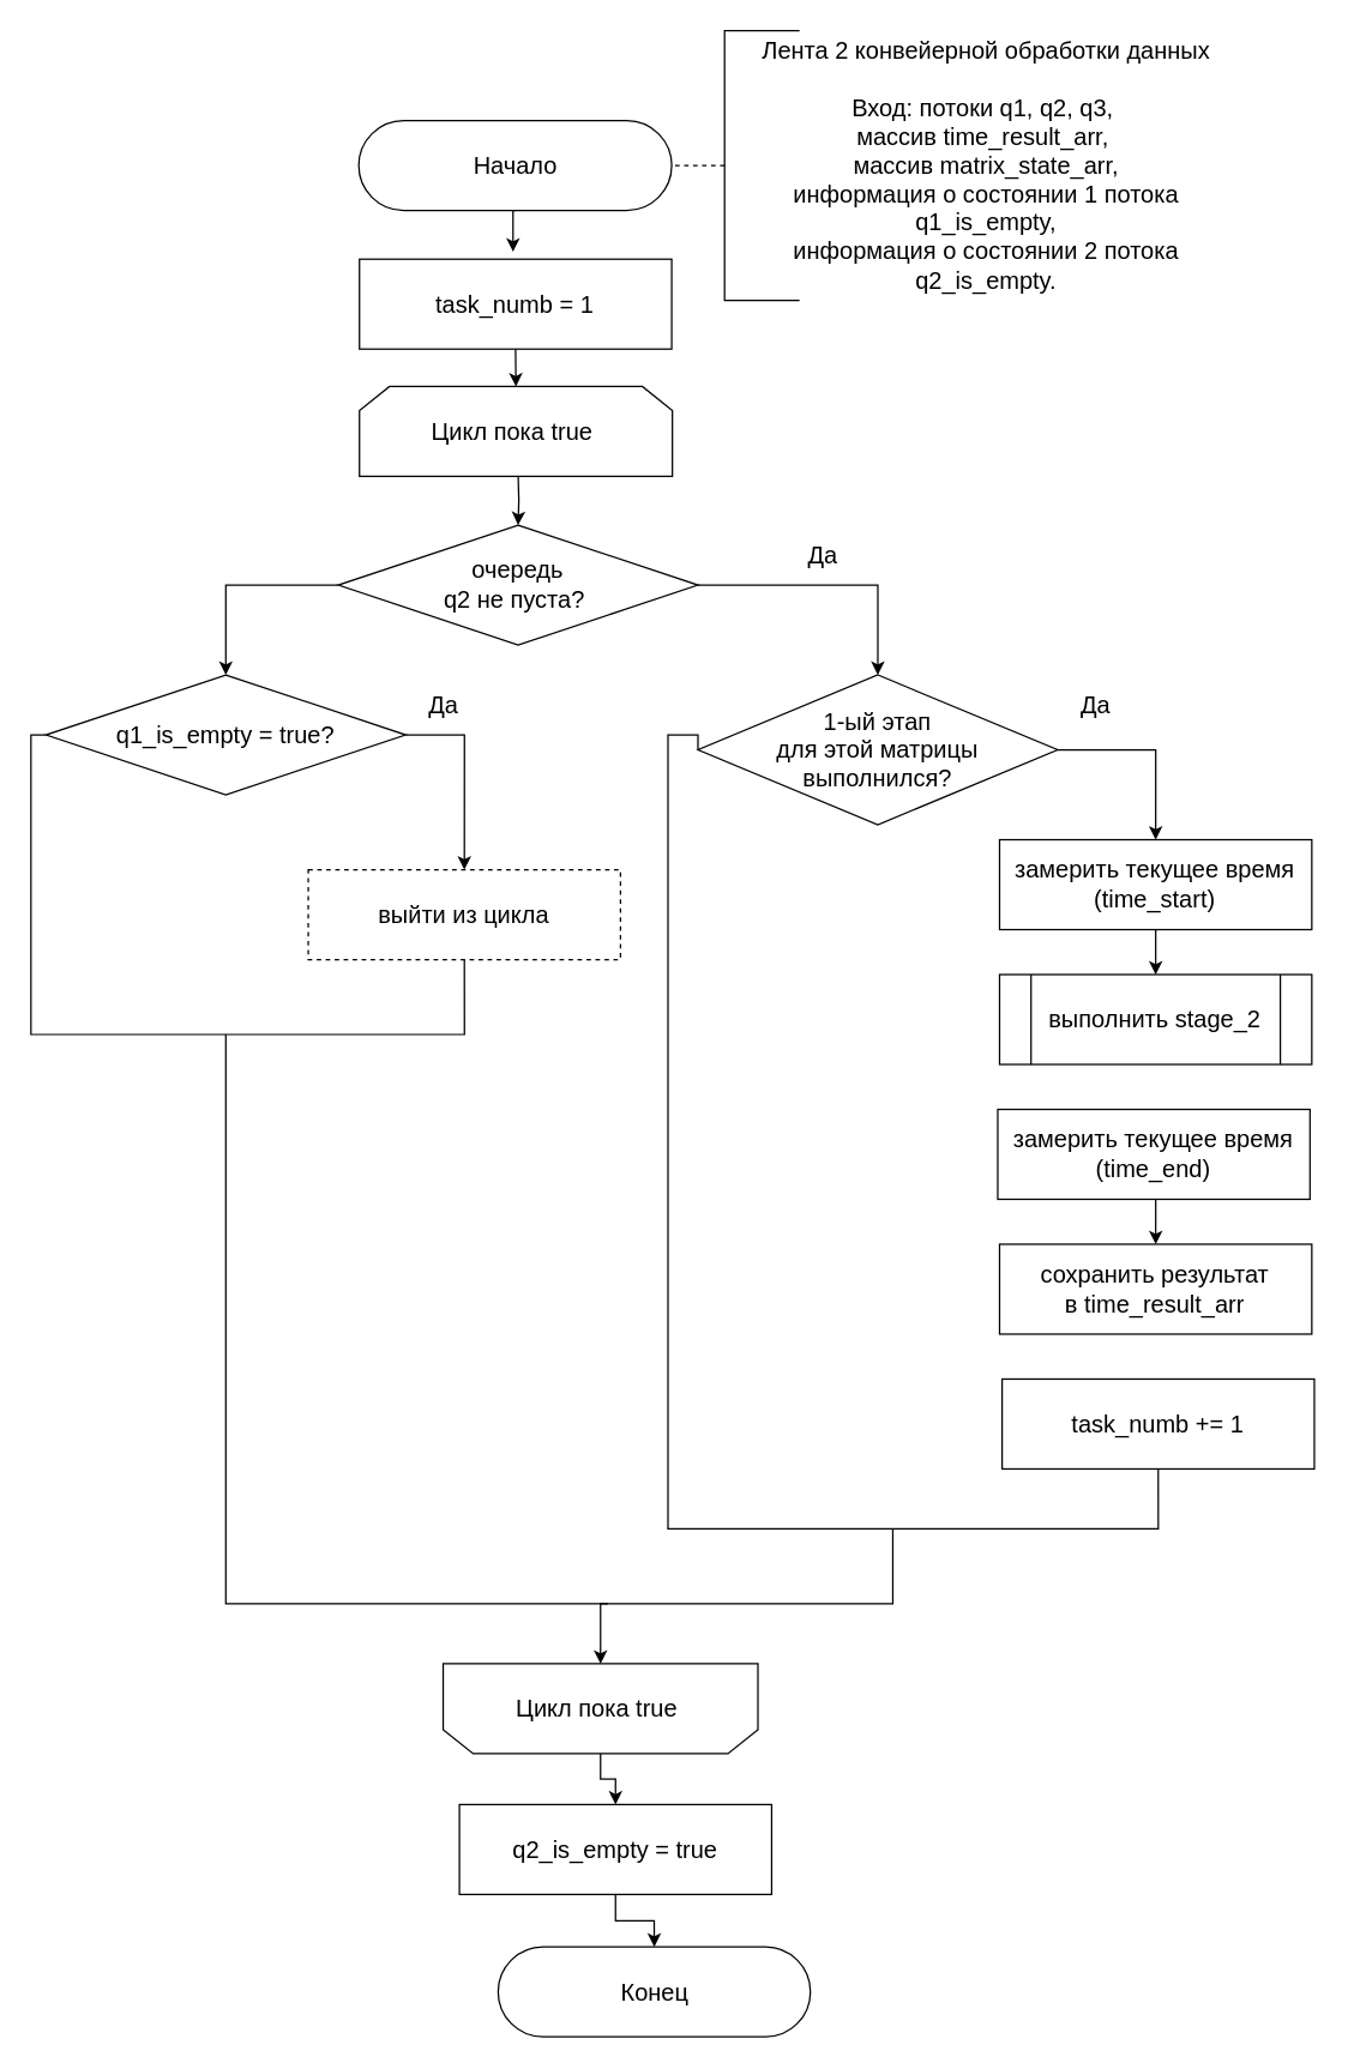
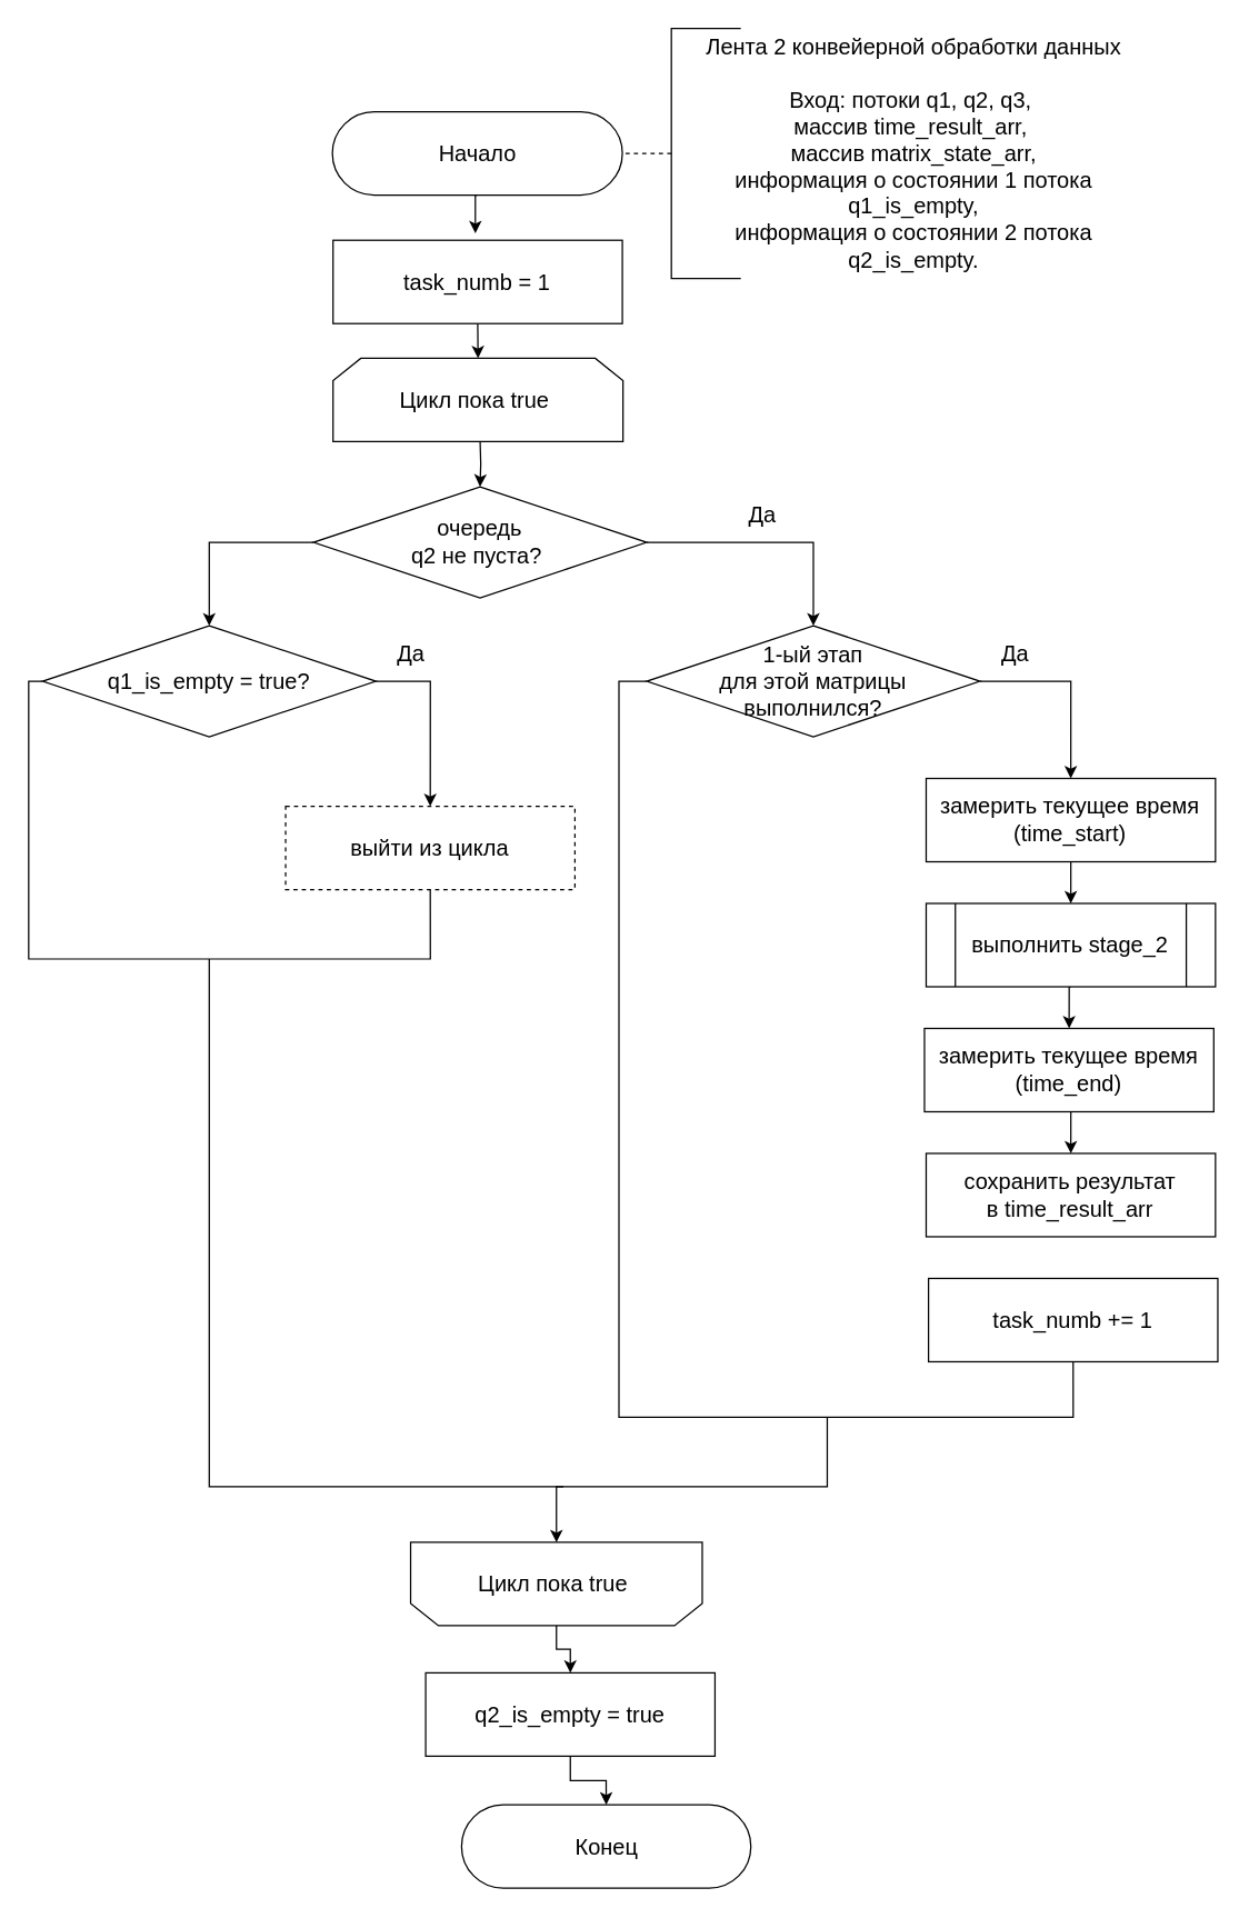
  <mxCell id="0" />
  <mxCell id="1" parent="0" />
  <mxCell id="2" style="edgeStyle=orthogonalEdgeStyle;rounded=0;orthogonalLoop=1;jettySize=auto;html=1;exitX=0.5;exitY=0.5;exitDx=0;exitDy=30;exitPerimeter=0;entryX=0.5;entryY=0;entryDx=0;entryDy=0;fontSize=16;" edge="1" parent="1" source="3"><mxGeometry relative="1" as="geometry"><mxPoint x="341.625" y="167.5" as="targetPoint" /></mxGeometry></mxCell>
  <mxCell id="3" value="&lt;font style=&quot;font-size: 16px&quot;&gt;Начало&lt;/font&gt;" style="html=1;dashed=0;whitespace=wrap;shape=mxgraph.dfd.start" vertex="1" parent="1"><mxGeometry x="238.69" y="80" width="208.78" height="60" as="geometry" /></mxCell>
  <mxCell id="4" style="edgeStyle=orthogonalEdgeStyle;rounded=0;orthogonalLoop=1;jettySize=auto;html=1;exitX=0;exitY=0.5;exitDx=0;exitDy=0;exitPerimeter=0;entryX=1;entryY=0.5;entryDx=0;entryDy=0;entryPerimeter=0;dashed=1;endArrow=none;endFill=0;" edge="1" parent="1" source="5" target="3"><mxGeometry relative="1" as="geometry" /></mxCell>
  <mxCell id="5" value="" style="strokeWidth=1;html=1;shape=mxgraph.flowchart.annotation_1;align=left;pointerEvents=1;" vertex="1" parent="1"><mxGeometry x="482.75" y="20" width="50" height="180" as="geometry" /></mxCell>
  <mxCell id="6" value="&lt;div&gt;&lt;span style=&quot;font-size: 16px&quot;&gt;Лента 2 конвейерной обработки данных&lt;/span&gt;&lt;/div&gt;&lt;div&gt;&lt;span style=&quot;font-size: 16px&quot;&gt;&lt;br&gt;&lt;/span&gt;&lt;/div&gt;&lt;font&gt;&lt;div&gt;&lt;font size=&quot;3&quot;&gt;Вход: потоки q1, q2, q3,&amp;nbsp;&lt;/font&gt;&lt;/div&gt;&lt;div&gt;&lt;span style=&quot;font-size: medium&quot;&gt;массив time_result_arr,&amp;nbsp;&lt;/span&gt;&lt;font size=&quot;3&quot;&gt;&lt;br&gt;&lt;/font&gt;&lt;/div&gt;&lt;span style=&quot;font-size: medium&quot;&gt;массив matrix_state_arr,&lt;br&gt;информация о состоянии 1 потока&lt;br&gt;q1_is_empty,&lt;br&gt;&lt;/span&gt;&lt;span style=&quot;font-size: medium&quot;&gt;информация о состоянии 2 потока&lt;/span&gt;&lt;br style=&quot;font-size: medium&quot;&gt;&lt;span style=&quot;font-size: medium&quot;&gt;q2_is_empty&lt;/span&gt;&lt;span style=&quot;font-size: medium&quot;&gt;.&lt;br&gt;&lt;/span&gt;&lt;/font&gt;" style="text;html=1;align=center;verticalAlign=middle;resizable=0;points=[];autosize=1;strokeColor=none;fillColor=none;" vertex="1" parent="1"><mxGeometry x="497.47" y="40" width="320" height="140" as="geometry" /></mxCell>
  <mxCell id="7" style="edgeStyle=none;html=1;exitX=0.5;exitY=1;exitDx=0;exitDy=0;entryX=0.5;entryY=0;entryDx=0;entryDy=0;" edge="1" parent="1" source="8" target="10"><mxGeometry relative="1" as="geometry" /></mxCell>
  <mxCell id="8" value="&lt;font style=&quot;font-size: 16px&quot;&gt;task_numb = 1&lt;br&gt;&lt;/font&gt;" style="rounded=0;whiteSpace=wrap;html=1;shadow=0;glass=0;sketch=0;strokeWidth=1;gradientColor=none;" vertex="1" parent="1"><mxGeometry x="239.16" y="172.5" width="208.31" height="60" as="geometry" /></mxCell>
  <mxCell id="9" style="edgeStyle=orthogonalEdgeStyle;rounded=0;html=1;entryX=0.5;entryY=0;entryDx=0;entryDy=0;entryPerimeter=0;endArrow=classic;endFill=1;" edge="1" parent="1" target="28"><mxGeometry relative="1" as="geometry"><mxPoint x="345" y="316" as="sourcePoint" /></mxGeometry></mxCell>
  <mxCell id="10" value="&lt;font style=&quot;font-size: 16px&quot;&gt;Цикл пока true&amp;nbsp;&lt;/font&gt;" style="shape=loopLimit;whiteSpace=wrap;html=1;strokeWidth=1;" vertex="1" parent="1"><mxGeometry x="239.16" y="257.5" width="208.78" height="60" as="geometry" /></mxCell>
  <mxCell id="11" style="edgeStyle=orthogonalEdgeStyle;rounded=0;html=1;endArrow=none;endFill=0;" edge="1" parent="1"><mxGeometry relative="1" as="geometry"><mxPoint x="150" y="690" as="targetPoint" /><mxPoint x="405" y="1070" as="sourcePoint" /><Array as="points"><mxPoint x="150" y="1070" /></Array></mxGeometry></mxCell>
  <mxCell id="12" style="edgeStyle=orthogonalEdgeStyle;rounded=0;html=1;exitX=0.5;exitY=0;exitDx=0;exitDy=0;entryX=0.5;entryY=0;entryDx=0;entryDy=0;endArrow=classic;endFill=1;" edge="1" parent="1" source="14" target="25"><mxGeometry relative="1" as="geometry" /></mxCell>
  <mxCell id="13" style="edgeStyle=orthogonalEdgeStyle;rounded=0;html=1;endArrow=classic;endFill=1;entryX=0.5;entryY=1;entryDx=0;entryDy=0;" edge="1" parent="1" target="14"><mxGeometry relative="1" as="geometry"><mxPoint x="435" y="1040" as="targetPoint" /><mxPoint x="595" y="1020" as="sourcePoint" /><Array as="points"><mxPoint x="595" y="1070" /><mxPoint x="400" y="1070" /></Array></mxGeometry></mxCell>
  <mxCell id="14" value="&lt;font style=&quot;font-size: 16px&quot;&gt;Цикл пока true&amp;nbsp;&lt;br&gt;&lt;/font&gt;" style="shape=loopLimit;whiteSpace=wrap;html=1;strokeWidth=1;direction=west;" vertex="1" parent="1"><mxGeometry x="295" y="1110" width="210" height="60" as="geometry" /></mxCell>
  <mxCell id="15" style="edgeStyle=orthogonalEdgeStyle;rounded=0;orthogonalLoop=1;jettySize=auto;html=1;exitX=0.5;exitY=1;exitDx=0;exitDy=0;entryX=0.5;entryY=0;entryDx=0;entryDy=0;fontSize=16;" edge="1" parent="1" source="16" target="18"><mxGeometry relative="1" as="geometry" /></mxCell>
  <mxCell id="16" value="&lt;font style=&quot;font-size: 16px&quot;&gt;замерить текущее время&lt;br&gt;(time_start)&lt;br&gt;&lt;/font&gt;" style="rounded=0;whiteSpace=wrap;html=1;shadow=0;glass=0;sketch=0;strokeWidth=1;gradientColor=none;" vertex="1" parent="1"><mxGeometry x="666.22" y="560" width="208.31" height="60" as="geometry" /></mxCell>
+ <mxCell id="17" style="edgeStyle=orthogonalEdgeStyle;rounded=0;orthogonalLoop=1;jettySize=auto;html=1;exitX=0.5;exitY=1;exitDx=0;exitDy=0;entryX=0.5;entryY=0;entryDx=0;entryDy=0;fontSize=16;" edge="1" parent="1" source="18" target="20"><mxGeometry relative="1" as="geometry" /></mxCell>
  <mxCell id="18" value="&lt;font size=&quot;3&quot;&gt;выполнить stage_2&lt;/font&gt;" style="shape=process;whiteSpace=wrap;html=1;backgroundOutline=1;" vertex="1" parent="1"><mxGeometry x="666.22" y="650" width="208.31" height="60" as="geometry" /></mxCell>
  <mxCell id="19" style="edgeStyle=orthogonalEdgeStyle;rounded=0;orthogonalLoop=1;jettySize=auto;html=1;exitX=0.5;exitY=1;exitDx=0;exitDy=0;entryX=0.5;entryY=0;entryDx=0;entryDy=0;fontSize=16;" edge="1" parent="1" source="20" target="21"><mxGeometry relative="1" as="geometry" /></mxCell>
  <mxCell id="20" value="&lt;font style=&quot;font-size: 16px&quot;&gt;замерить текущее время&lt;br&gt;(time_end)&lt;br&gt;&lt;/font&gt;" style="rounded=0;whiteSpace=wrap;html=1;shadow=0;glass=0;sketch=0;strokeWidth=1;gradientColor=none;" vertex="1" parent="1"><mxGeometry x="665" y="740" width="208.31" height="60" as="geometry" /></mxCell>
  <mxCell id="21" value="&lt;font style=&quot;font-size: 16px&quot;&gt;сохранить результат в&amp;nbsp;&lt;span style=&quot;font-size: medium&quot;&gt;time_result_arr&lt;/span&gt;&lt;br&gt;&lt;/font&gt;" style="rounded=0;whiteSpace=wrap;html=1;shadow=0;glass=0;sketch=0;strokeWidth=1;gradientColor=none;" vertex="1" parent="1"><mxGeometry x="666.22" y="830" width="208.31" height="60" as="geometry" /></mxCell>
  <mxCell id="22" value="&lt;font style=&quot;font-size: 16px&quot;&gt;task_numb += 1&lt;br&gt;&lt;/font&gt;" style="rounded=0;whiteSpace=wrap;html=1;shadow=0;glass=0;sketch=0;strokeWidth=1;gradientColor=none;" vertex="1" parent="1"><mxGeometry x="667.91" y="920" width="208.31" height="60" as="geometry" /></mxCell>
  <mxCell id="23" value="&lt;font style=&quot;font-size: 16px&quot;&gt;Конец&lt;/font&gt;" style="html=1;dashed=0;whitespace=wrap;shape=mxgraph.dfd.start" vertex="1" parent="1"><mxGeometry x="331.69" y="1299" width="208.31" height="60" as="geometry" /></mxCell>
  <mxCell id="24" style="edgeStyle=orthogonalEdgeStyle;rounded=0;html=1;exitX=0.5;exitY=1;exitDx=0;exitDy=0;entryX=0.5;entryY=0.5;entryDx=0;entryDy=-30;entryPerimeter=0;endArrow=classic;endFill=1;" edge="1" parent="1" source="25" target="23"><mxGeometry relative="1" as="geometry" /></mxCell>
  <mxCell id="25" value="&lt;font style=&quot;font-size: 16px&quot;&gt;&lt;span style=&quot;font-size: medium&quot;&gt;q2_is_empty = true&lt;/span&gt;&lt;br&gt;&lt;/font&gt;" style="rounded=0;whiteSpace=wrap;html=1;shadow=0;glass=0;sketch=0;strokeWidth=1;gradientColor=none;" vertex="1" parent="1"><mxGeometry x="305.85" y="1204" width="208.31" height="60" as="geometry" /></mxCell>
  <mxCell id="26" style="edgeStyle=orthogonalEdgeStyle;rounded=0;html=1;exitX=0;exitY=0.5;exitDx=0;exitDy=0;exitPerimeter=0;entryX=0.5;entryY=0;entryDx=0;entryDy=0;entryPerimeter=0;" edge="1" parent="1" source="28" target="32"><mxGeometry relative="1" as="geometry" /></mxCell>
  <mxCell id="27" style="edgeStyle=orthogonalEdgeStyle;rounded=0;html=1;exitX=1;exitY=0.5;exitDx=0;exitDy=0;exitPerimeter=0;entryX=0.5;entryY=0;entryDx=0;entryDy=0;entryPerimeter=0;endArrow=classic;endFill=1;" edge="1" parent="1" source="28" target="37"><mxGeometry relative="1" as="geometry" /></mxCell>
  <mxCell id="28" value="&lt;span style=&quot;font-size: 16px&quot;&gt;очередь&lt;/span&gt;&lt;br style=&quot;font-size: 16px&quot;&gt;&lt;span style=&quot;font-size: 16px&quot;&gt;q2 не пуста?&amp;nbsp;&lt;/span&gt;&lt;span style=&quot;font-size: 16px&quot;&gt;&lt;br&gt;&lt;/span&gt;" style="strokeWidth=1;html=1;shape=mxgraph.flowchart.decision;whiteSpace=wrap;rounded=1;shadow=0;glass=0;sketch=0;gradientColor=none;" vertex="1" parent="1"><mxGeometry x="225" y="350" width="240" height="80" as="geometry" /></mxCell>
  <mxCell id="29" value="&lt;font style=&quot;font-size: 16px&quot;&gt;выйти из цикла&lt;br&gt;&lt;/font&gt;" style="rounded=0;whiteSpace=wrap;html=1;shadow=0;glass=0;sketch=0;strokeWidth=1;gradientColor=none;dashed=1;" vertex="1" parent="1"><mxGeometry x="205" y="580" width="208.31" height="60" as="geometry" /></mxCell>
  <mxCell id="30" style="edgeStyle=orthogonalEdgeStyle;rounded=0;html=1;exitX=1;exitY=0.5;exitDx=0;exitDy=0;exitPerimeter=0;entryX=0.5;entryY=0;entryDx=0;entryDy=0;" edge="1" parent="1" source="32" target="29"><mxGeometry relative="1" as="geometry" /></mxCell>
  <mxCell id="31" style="edgeStyle=orthogonalEdgeStyle;rounded=0;html=1;exitX=0;exitY=0.5;exitDx=0;exitDy=0;exitPerimeter=0;entryX=0.5;entryY=1;entryDx=0;entryDy=0;endArrow=none;endFill=0;" edge="1" parent="1" source="32" target="29"><mxGeometry relative="1" as="geometry"><Array as="points"><mxPoint x="20" y="490" /><mxPoint x="20" y="690" /><mxPoint x="309" y="690" /><mxPoint x="309" y="640" /></Array></mxGeometry></mxCell>
  <mxCell id="32" value="&lt;span style=&quot;font-size: medium&quot;&gt;q1_is_empty = true?&lt;/span&gt;&lt;span style=&quot;font-size: 16px&quot;&gt;&lt;br&gt;&lt;/span&gt;" style="strokeWidth=1;html=1;shape=mxgraph.flowchart.decision;whiteSpace=wrap;rounded=1;shadow=0;glass=0;sketch=0;gradientColor=none;" vertex="1" parent="1"><mxGeometry x="30" y="450" width="240" height="80" as="geometry" /></mxCell>
  <mxCell id="33" value="&lt;font style=&quot;font-size: 16px&quot;&gt;Да&lt;/font&gt;" style="text;html=1;align=center;verticalAlign=middle;resizable=0;points=[];autosize=1;strokeColor=none;" vertex="1" parent="1"><mxGeometry x="532.75" y="360" width="30" height="20" as="geometry" /></mxCell>
  <mxCell id="34" value="&lt;font style=&quot;font-size: 16px&quot;&gt;Да&lt;/font&gt;" style="text;html=1;align=center;verticalAlign=middle;resizable=0;points=[];autosize=1;strokeColor=none;" vertex="1" parent="1"><mxGeometry x="280" y="460" width="30" height="20" as="geometry" /></mxCell>
  <mxCell id="35" style="edgeStyle=orthogonalEdgeStyle;rounded=0;html=1;exitX=1;exitY=0.5;exitDx=0;exitDy=0;exitPerimeter=0;entryX=0.5;entryY=0;entryDx=0;entryDy=0;endArrow=classic;endFill=1;" edge="1" parent="1" source="37" target="16"><mxGeometry relative="1" as="geometry" /></mxCell>
  <mxCell id="36" style="edgeStyle=orthogonalEdgeStyle;rounded=0;html=1;exitX=0;exitY=0.5;exitDx=0;exitDy=0;exitPerimeter=0;entryX=0.5;entryY=1;entryDx=0;entryDy=0;endArrow=none;endFill=0;" edge="1" parent="1" source="37" target="22"><mxGeometry relative="1" as="geometry"><Array as="points"><mxPoint x="445" y="490" /><mxPoint x="445" y="1020" /><mxPoint x="772" y="1020" /></Array></mxGeometry></mxCell>
- <mxCell id="37" value="&lt;font style=&quot;font-size: 16px&quot;&gt;1-ый этап &lt;br&gt;для этой матрицы выполнился?&lt;/font&gt;" style="strokeWidth=1;html=1;shape=mxgraph.flowchart.decision;whiteSpace=wrap;rounded=1;shadow=0;glass=0;sketch=0;gradientColor=none;" vertex="1" parent="1"><mxGeometry x="465" y="450" width="240" height="100" as="geometry" /></mxCell>
+ <mxCell id="37" value="&lt;font style=&quot;font-size: 16px&quot;&gt;1-ый этап &lt;br&gt;для этой матрицы выполнился?&lt;/font&gt;" style="strokeWidth=1;html=1;shape=mxgraph.flowchart.decision;whiteSpace=wrap;rounded=1;shadow=0;glass=0;sketch=0;gradientColor=none;" vertex="1" parent="1"><mxGeometry x="465" y="450" width="240" height="80" as="geometry" /></mxCell>
  <mxCell id="38" value="&lt;font style=&quot;font-size: 16px&quot;&gt;Да&lt;/font&gt;" style="text;html=1;align=center;verticalAlign=middle;resizable=0;points=[];autosize=1;strokeColor=none;" vertex="1" parent="1"><mxGeometry x="715" y="460" width="30" height="20" as="geometry" /></mxCell>
